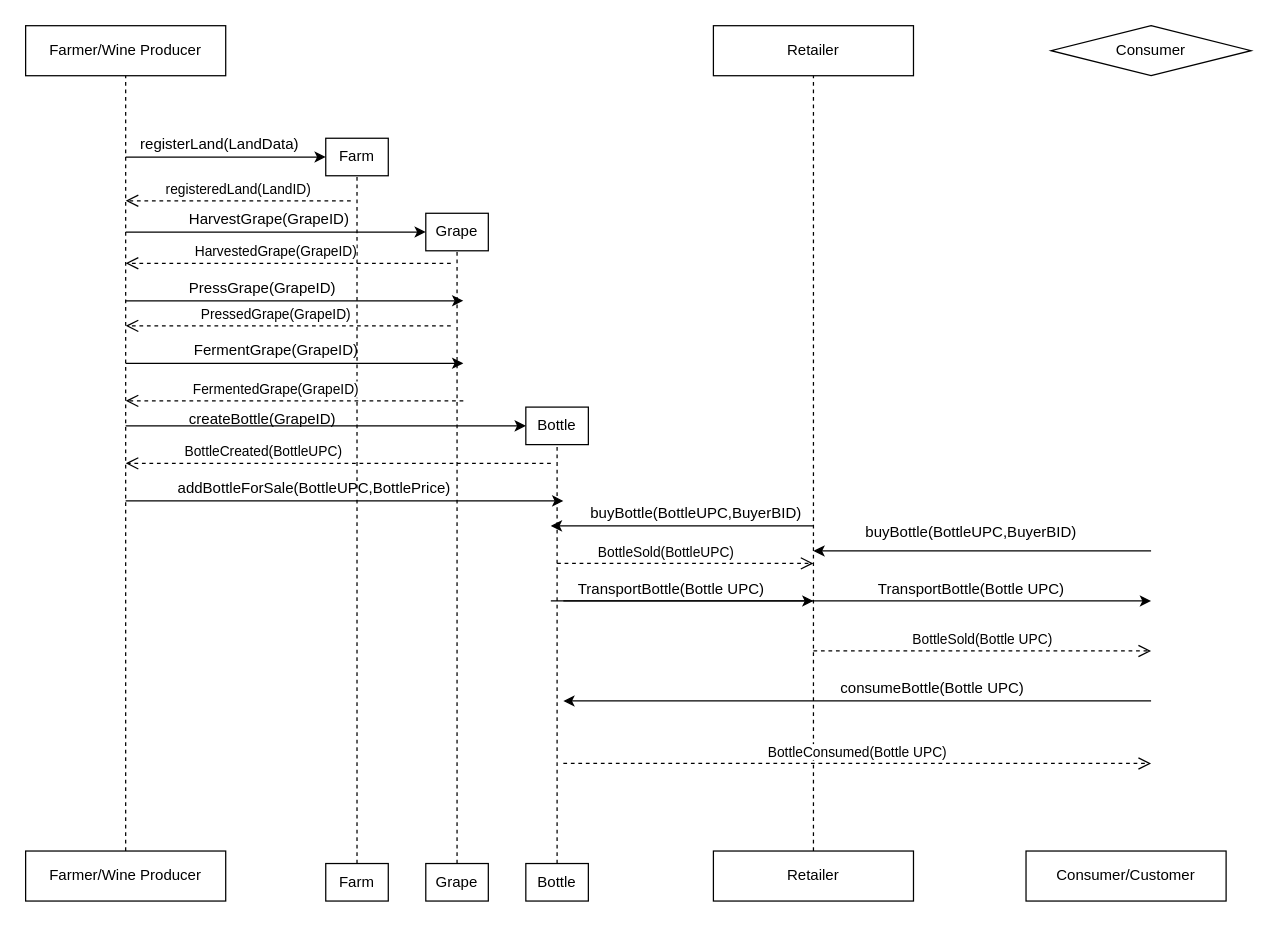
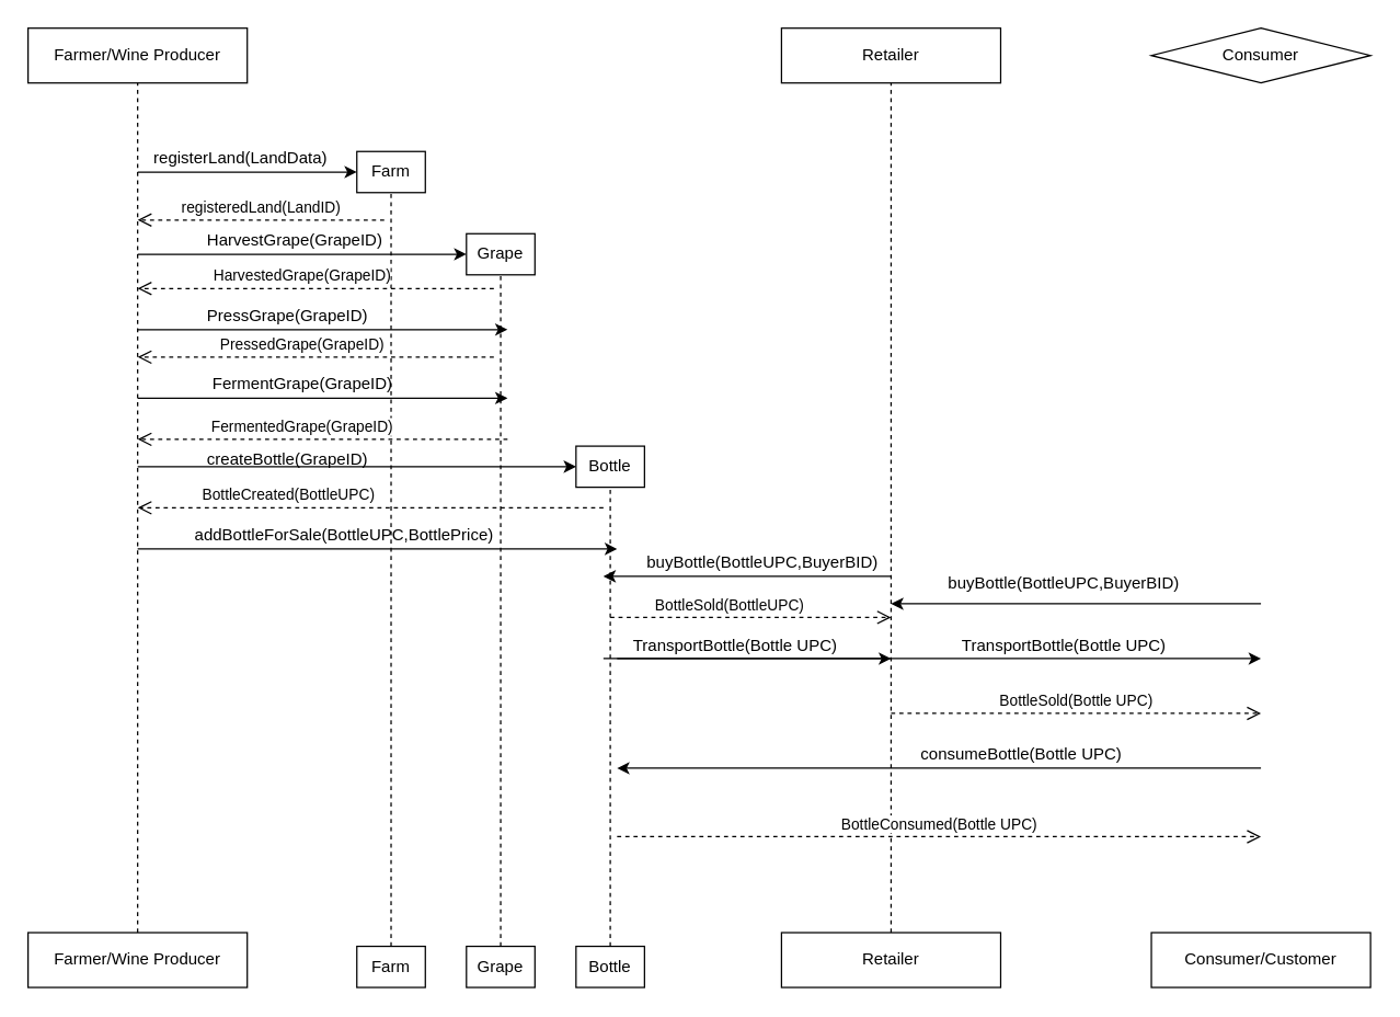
  <mxCell id="0" />
  <mxCell id="1" parent="0" />
  <mxCell id="2" value="Farmer/Wine Producer" style="rounded=0;whiteSpace=wrap;html=1;" vertex="1" parent="1"><mxGeometry x="20" y="20" width="160" height="40" as="geometry" /></mxCell>
  <mxCell id="3" value="Farmer/Wine Producer" style="rounded=0;whiteSpace=wrap;html=1;" vertex="1" parent="1"><mxGeometry x="20" y="680" width="160" height="40" as="geometry" /></mxCell>
  <mxCell id="4" value="" style="endArrow=none;dashed=1;html=1;entryX=0.5;entryY=1;entryDx=0;entryDy=0;" edge="1" parent="1" source="3" target="2"><mxGeometry width="50" height="50" relative="1" as="geometry"><mxPoint x="90" y="110" as="sourcePoint" /><mxPoint x="140" y="60" as="targetPoint" /><Array as="points"><mxPoint x="100" y="190" /></Array></mxGeometry></mxCell>
  <mxCell id="5" value="Farm" style="rounded=0;whiteSpace=wrap;html=1;" vertex="1" parent="1"><mxGeometry x="260" y="110" width="50" height="30" as="geometry" /></mxCell>
  <mxCell id="6" value="Farm" style="rounded=0;whiteSpace=wrap;html=1;" vertex="1" parent="1"><mxGeometry x="260" y="690" width="50" height="30" as="geometry" /></mxCell>
  <mxCell id="7" value="" style="endArrow=none;dashed=1;html=1;entryX=0.5;entryY=1;entryDx=0;entryDy=0;exitX=0.5;exitY=0;exitDx=0;exitDy=0;" edge="1" parent="1" source="6" target="5"><mxGeometry width="50" height="50" relative="1" as="geometry"><mxPoint x="280" y="190" as="sourcePoint" /><mxPoint x="330" y="140" as="targetPoint" /></mxGeometry></mxCell>
  <mxCell id="8" value="Grape" style="rounded=0;whiteSpace=wrap;html=1;" vertex="1" parent="1"><mxGeometry x="340" y="690" width="50" height="30" as="geometry" /></mxCell>
  <mxCell id="9" value="Bottle" style="rounded=0;whiteSpace=wrap;html=1;" vertex="1" parent="1"><mxGeometry x="420" y="690" width="50" height="30" as="geometry" /></mxCell>
  <mxCell id="10" value="" style="endArrow=classic;html=1;entryX=0;entryY=0.5;entryDx=0;entryDy=0;" edge="1" parent="1" target="5"><mxGeometry width="50" height="50" relative="1" as="geometry"><mxPoint x="100" y="125" as="sourcePoint" /><mxPoint x="150" y="120" as="targetPoint" /></mxGeometry></mxCell>
  <mxCell id="11" value="registerLand(LandData)" style="text;html=1;resizable=0;points=[];autosize=1;align=left;verticalAlign=top;spacingTop=-4;" vertex="1" parent="1"><mxGeometry x="110" y="105" width="140" height="20" as="geometry" /></mxCell>
  <mxCell id="12" value="Retailer" style="rounded=0;whiteSpace=wrap;html=1;" vertex="1" parent="1"><mxGeometry x="570" y="680" width="160" height="40" as="geometry" /></mxCell>
- <mxCell id="13" value="Consumer/Customer" style="rounded=0;whiteSpace=wrap;html=1;" vertex="1" parent="1"><mxGeometry x="820" y="680" width="160" height="40" as="geometry" /></mxCell>
+ <mxCell id="13" value="Consumer/Customer" style="rounded=0;whiteSpace=wrap;html=1;" vertex="1" parent="1"><mxGeometry x="840" y="680" width="160" height="40" as="geometry" /></mxCell>
  <mxCell id="14" value="Retailer" style="rounded=0;whiteSpace=wrap;html=1;" vertex="1" parent="1"><mxGeometry x="570" y="20" width="160" height="40" as="geometry" /></mxCell>
  <mxCell id="15" value="Consumer" style="rhombus;whiteSpace=wrap;html=1;" vertex="1" parent="1"><mxGeometry x="840" y="20" width="160" height="40" as="geometry" /></mxCell>
  <mxCell id="16" value="" style="endArrow=none;dashed=1;html=1;entryX=0.5;entryY=1;entryDx=0;entryDy=0;" edge="1" parent="1" target="14"><mxGeometry width="50" height="50" relative="1" as="geometry"><mxPoint x="650" y="680" as="sourcePoint" /><mxPoint x="690" y="60" as="targetPoint" /></mxGeometry></mxCell>
  <mxCell id="17" value="registeredLand(LandID)" style="html=1;verticalAlign=bottom;endArrow=open;dashed=1;endSize=8;" edge="1" parent="1"><mxGeometry relative="1" as="geometry"><mxPoint x="280" y="160" as="sourcePoint" /><mxPoint x="100" y="160" as="targetPoint" /></mxGeometry></mxCell>
  <mxCell id="18" value="Grape" style="rounded=0;whiteSpace=wrap;html=1;" vertex="1" parent="1"><mxGeometry x="340" y="170" width="50" height="30" as="geometry" /></mxCell>
  <mxCell id="19" value="" style="endArrow=classic;html=1;" edge="1" parent="1"><mxGeometry width="50" height="50" relative="1" as="geometry"><mxPoint x="100" y="185" as="sourcePoint" /><mxPoint x="340" y="185" as="targetPoint" /></mxGeometry></mxCell>
  <mxCell id="20" value="HarvestGrape(GrapeID)" style="text;html=1;resizable=0;points=[];autosize=1;align=left;verticalAlign=top;spacingTop=-4;" vertex="1" parent="1"><mxGeometry x="149" y="165" width="140" height="20" as="geometry" /></mxCell>
  <mxCell id="21" value="" style="endArrow=none;dashed=1;html=1;exitX=0.5;exitY=0;exitDx=0;exitDy=0;entryX=0.5;entryY=1;entryDx=0;entryDy=0;" edge="1" parent="1" source="8" target="18"><mxGeometry width="50" height="50" relative="1" as="geometry"><mxPoint x="340" y="690" as="sourcePoint" /><mxPoint x="390" y="640" as="targetPoint" /></mxGeometry></mxCell>
  <mxCell id="22" value="HarvestedGrape(GrapeID)" style="html=1;verticalAlign=bottom;endArrow=open;dashed=1;endSize=8;" edge="1" parent="1"><mxGeometry x="0.077" relative="1" as="geometry"><mxPoint x="360" y="210" as="sourcePoint" /><mxPoint x="100" y="210" as="targetPoint" /><mxPoint as="offset" /></mxGeometry></mxCell>
  <mxCell id="23" value="" style="endArrow=classic;html=1;" edge="1" parent="1"><mxGeometry width="50" height="50" relative="1" as="geometry"><mxPoint x="100" y="240" as="sourcePoint" /><mxPoint x="370" y="240" as="targetPoint" /></mxGeometry></mxCell>
  <mxCell id="24" value="" style="endArrow=classic;html=1;" edge="1" parent="1"><mxGeometry width="50" height="50" relative="1" as="geometry"><mxPoint x="100" y="290" as="sourcePoint" /><mxPoint x="370" y="290" as="targetPoint" /></mxGeometry></mxCell>
  <mxCell id="25" value="PressGrape(GrapeID)" style="text;html=1;resizable=0;points=[];autosize=1;align=left;verticalAlign=top;spacingTop=-4;" vertex="1" parent="1"><mxGeometry x="149" y="220" width="130" height="20" as="geometry" /></mxCell>
  <mxCell id="26" value="FermentGrape(GrapeID)" style="text;html=1;resizable=0;points=[];autosize=1;align=left;verticalAlign=top;spacingTop=-4;" vertex="1" parent="1"><mxGeometry x="153" y="270" width="150" height="20" as="geometry" /></mxCell>
  <mxCell id="27" value="PressedGrape(GrapeID)" style="html=1;verticalAlign=bottom;endArrow=open;dashed=1;endSize=8;" edge="1" parent="1"><mxGeometry x="0.077" relative="1" as="geometry"><mxPoint x="360" y="260" as="sourcePoint" /><mxPoint x="100" y="260" as="targetPoint" /><mxPoint as="offset" /></mxGeometry></mxCell>
  <mxCell id="28" value="FermentedGrape(GrapeID)" style="html=1;verticalAlign=bottom;endArrow=open;dashed=1;endSize=8;" edge="1" parent="1"><mxGeometry x="0.111" relative="1" as="geometry"><mxPoint x="370" y="320" as="sourcePoint" /><mxPoint x="100" y="320" as="targetPoint" /><mxPoint as="offset" /></mxGeometry></mxCell>
  <mxCell id="29" value="Bottle" style="rounded=0;whiteSpace=wrap;html=1;" vertex="1" parent="1"><mxGeometry x="420" y="325" width="50" height="30" as="geometry" /></mxCell>
  <mxCell id="30" value="" style="endArrow=none;dashed=1;html=1;entryX=0.5;entryY=1;entryDx=0;entryDy=0;exitX=0.5;exitY=0;exitDx=0;exitDy=0;" edge="1" parent="1" source="9" target="29"><mxGeometry width="50" height="50" relative="1" as="geometry"><mxPoint x="430" y="420" as="sourcePoint" /><mxPoint x="480" y="370" as="targetPoint" /></mxGeometry></mxCell>
  <mxCell id="31" value="" style="endArrow=classic;html=1;entryX=0;entryY=0.5;entryDx=0;entryDy=0;" edge="1" parent="1" target="29"><mxGeometry width="50" height="50" relative="1" as="geometry"><mxPoint x="100" y="340" as="sourcePoint" /><mxPoint x="140" y="310" as="targetPoint" /></mxGeometry></mxCell>
  <mxCell id="32" value="createBottle(GrapeID)" style="text;html=1;resizable=0;points=[];autosize=1;align=left;verticalAlign=top;spacingTop=-4;" vertex="1" parent="1"><mxGeometry x="149" y="325" width="130" height="20" as="geometry" /></mxCell>
  <mxCell id="33" value="BottleCreated(BottleUPC)" style="html=1;verticalAlign=bottom;endArrow=open;dashed=1;endSize=8;" edge="1" parent="1"><mxGeometry x="0.353" relative="1" as="geometry"><mxPoint x="440" y="370" as="sourcePoint" /><mxPoint x="100" y="370" as="targetPoint" /><mxPoint as="offset" /></mxGeometry></mxCell>
  <mxCell id="34" value="" style="endArrow=classic;html=1;" edge="1" parent="1"><mxGeometry width="50" height="50" relative="1" as="geometry"><mxPoint x="100" y="400" as="sourcePoint" /><mxPoint x="450" y="400" as="targetPoint" /></mxGeometry></mxCell>
  <mxCell id="35" value="addBottleForSale(BottleUPC,BottlePrice)" style="text;html=1;resizable=0;points=[];autosize=1;align=left;verticalAlign=top;spacingTop=-4;" vertex="1" parent="1"><mxGeometry x="140" y="380" width="230" height="20" as="geometry" /></mxCell>
  <mxCell id="36" value="" style="endArrow=classic;html=1;" edge="1" parent="1"><mxGeometry width="50" height="50" relative="1" as="geometry"><mxPoint x="650" y="420" as="sourcePoint" /><mxPoint x="440" y="420" as="targetPoint" /></mxGeometry></mxCell>
  <mxCell id="37" value="buyBottle(BottleUPC,BuyerBID)" style="text;html=1;resizable=0;points=[];autosize=1;align=left;verticalAlign=top;spacingTop=-4;" vertex="1" parent="1"><mxGeometry x="470" y="400" width="180" height="20" as="geometry" /></mxCell>
  <mxCell id="38" value="BottleSold(BottleUPC)" style="html=1;verticalAlign=bottom;endArrow=open;dashed=1;endSize=8;" edge="1" parent="1"><mxGeometry x="-0.15" relative="1" as="geometry"><mxPoint x="445" y="450" as="sourcePoint" /><mxPoint x="650" y="450" as="targetPoint" /><mxPoint as="offset" /></mxGeometry></mxCell>
  <mxCell id="39" value="" style="endArrow=classic;html=1;" edge="1" parent="1"><mxGeometry width="50" height="50" relative="1" as="geometry"><mxPoint x="440" y="480" as="sourcePoint" /><mxPoint x="920" y="480" as="targetPoint" /></mxGeometry></mxCell>
  <mxCell id="40" value="" style="endArrow=classic;html=1;" edge="1" parent="1"><mxGeometry width="50" height="50" relative="1" as="geometry"><mxPoint x="450" y="480" as="sourcePoint" /><mxPoint x="650" y="480" as="targetPoint" /></mxGeometry></mxCell>
  <mxCell id="41" value="TransportBottle(Bottle UPC)" style="text;html=1;resizable=0;points=[];autosize=1;align=left;verticalAlign=top;spacingTop=-4;" vertex="1" parent="1"><mxGeometry x="460" y="461" width="160" height="20" as="geometry" /></mxCell>
  <mxCell id="42" value="TransportBottle(Bottle UPC)" style="text;html=1;resizable=0;points=[];autosize=1;align=left;verticalAlign=top;spacingTop=-4;" vertex="1" parent="1"><mxGeometry x="700" y="461" width="160" height="20" as="geometry" /></mxCell>
  <mxCell id="43" value="buyBottle(BottleUPC,BuyerBID)" style="text;html=1;resizable=0;points=[];autosize=1;align=left;verticalAlign=top;spacingTop=-4;" vertex="1" parent="1"><mxGeometry x="690" y="415" width="180" height="20" as="geometry" /></mxCell>
  <mxCell id="44" value="" style="endArrow=classic;html=1;" edge="1" parent="1"><mxGeometry width="50" height="50" relative="1" as="geometry"><mxPoint x="920" y="440" as="sourcePoint" /><mxPoint x="650" y="440" as="targetPoint" /></mxGeometry></mxCell>
  <mxCell id="45" value="BottleSold(Bottle UPC)" style="html=1;verticalAlign=bottom;endArrow=open;dashed=1;endSize=8;" edge="1" parent="1"><mxGeometry relative="1" as="geometry"><mxPoint x="650" y="520" as="sourcePoint" /><mxPoint x="920" y="520" as="targetPoint" /></mxGeometry></mxCell>
  <mxCell id="46" value="" style="endArrow=classic;html=1;" edge="1" parent="1"><mxGeometry width="50" height="50" relative="1" as="geometry"><mxPoint x="920" y="560" as="sourcePoint" /><mxPoint x="450" y="560" as="targetPoint" /></mxGeometry></mxCell>
  <mxCell id="47" value="consumeBottle(Bottle UPC)" style="text;html=1;resizable=0;points=[];autosize=1;align=left;verticalAlign=top;spacingTop=-4;" vertex="1" parent="1"><mxGeometry x="670" y="540" width="160" height="20" as="geometry" /></mxCell>
  <mxCell id="48" value="BottleConsumed(Bottle UPC)" style="html=1;verticalAlign=bottom;endArrow=open;dashed=1;endSize=8;" edge="1" parent="1"><mxGeometry relative="1" as="geometry"><mxPoint x="450" y="610" as="sourcePoint" /><mxPoint x="920" y="610" as="targetPoint" /></mxGeometry></mxCell>
